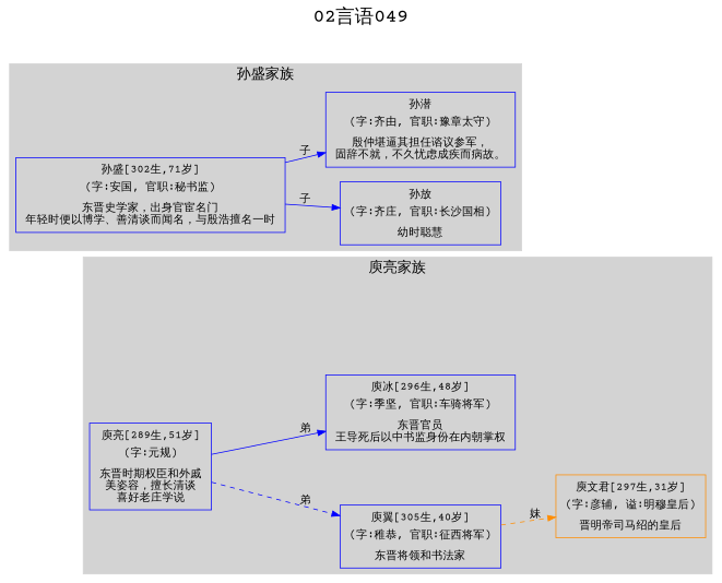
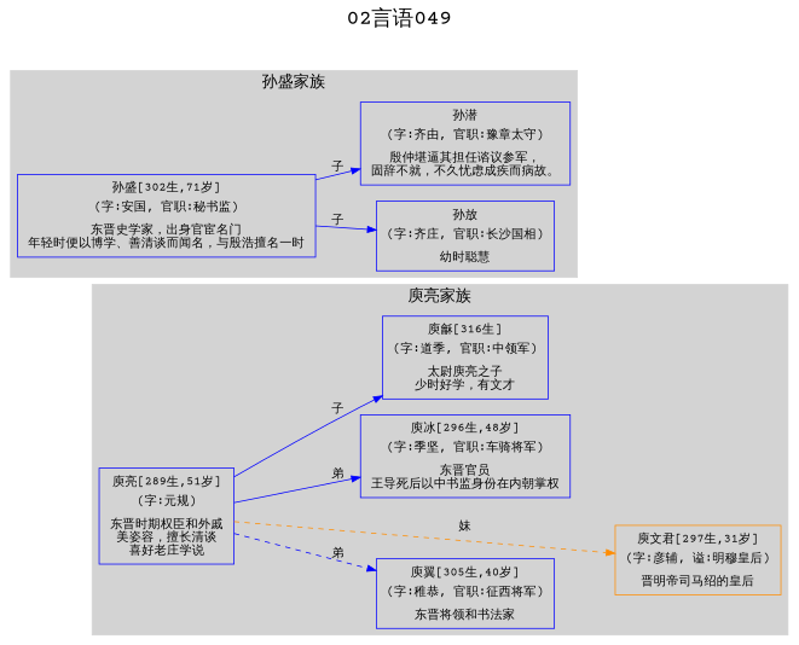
  digraph {
    color=lightgrey
    fontname="Courier Prime"
    fontsize=24
    label="02言语049"
    labelloc=t
    rankdir=LR
    ranksep=0.5
    style=filled
    node [color=blue fontname="Courier Prime" shape=box]
    edge [color=blue fontname="Courier Prime" style=solid]
    n1 [label=<<table border="0" cellborder="0"><tr><td>庾亮[289生,51岁]</td></tr><tr><td>(字:元规)</td></tr><tr><td></td></tr><tr><td>东晋时期权臣和外戚<br/>美姿容，擅长清谈<br/>喜好老庄学说<br/></td></tr></table>>]
    n2 [label=<<table border="0" cellborder="0"><tr><td>庾翼[305生,40岁]</td></tr><tr><td>(字:稚恭, 官职:征西将军)</td></tr><tr><td></td></tr><tr><td>东晋将领和书法家<br/></td></tr></table>>]
    n3 [color=darkorange label=<<table border="0" cellborder="0"><tr><td>庾文君[297生,31岁]</td></tr><tr><td>(字:彦辅, 谥:明穆皇后)</td></tr><tr><td></td></tr><tr><td>晋明帝司马绍的皇后<br/></td></tr></table>>]
    n4 [label=<<table border="0" cellborder="0"><tr><td>庾冰[296生,48岁]</td></tr><tr><td>(字:季坚, 官职:车骑将军)</td></tr><tr><td></td></tr><tr><td>东晋官员<br/>王导死后以中书监身份在内朝掌权<br/></td></tr></table>>]
+   n5 [label=<<table border="0" cellborder="0"><tr><td>庾龢[316生]</td></tr><tr><td>(字:道季, 官职:中领军)</td></tr><tr><td></td></tr><tr><td>太尉庾亮之子<br/>少时好学，有文才<br/></td></tr></table>>]
    n6 [label=<<table border="0" cellborder="0"><tr><td>孙盛[302生,71岁]</td></tr><tr><td>(字:安国, 官职:秘书监)</td></tr><tr><td></td></tr><tr><td>东晋史学家，出身官宦名门<br/>年轻时便以博学、善清谈而闻名，与殷浩擅名一时<br/></td></tr></table>>]
    n7 [label=<<table border="0" cellborder="0"><tr><td>孙放</td></tr><tr><td>(字:齐庄, 官职:长沙国相)</td></tr><tr><td></td></tr><tr><td>幼时聪慧<br/></td></tr></table>>]
    n8 [label=<<table border="0" cellborder="0"><tr><td>孙潜</td></tr><tr><td>(字:齐由, 官职:豫章太守)</td></tr><tr><td></td></tr><tr><td>殷仲堪逼其担任谘议参军，<br/>固辞不就，不久忧虑成疾而病故。<br/></td></tr></table>>]
    subgraph cluster_1 {
      fontsize=18
      label="庾亮家族"
      n1
      n2
      n3
      n4
+     n5
    }
    subgraph cluster_2 {
      fontsize=18
      label="孙盛家族"
      n6
      n7
      n8
    }
    n1 -> n2 [label="弟" style=dashed]
-   n2 -> n3 [color=darkorange label="妹" style=dashed]
+   n1 -> n3 [color=darkorange label="妹" style=dashed]
    n1 -> n4 [label="弟"]
+   n1 -> n5 [label="子"]
    n6 -> n7 [label="子"]
    n6 -> n8 [label="子"]
  }
